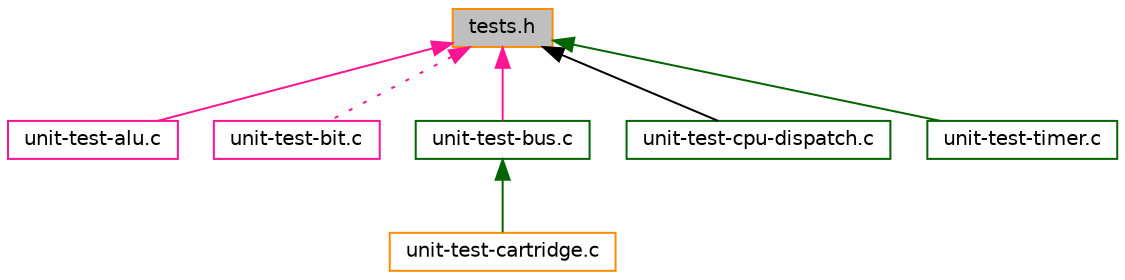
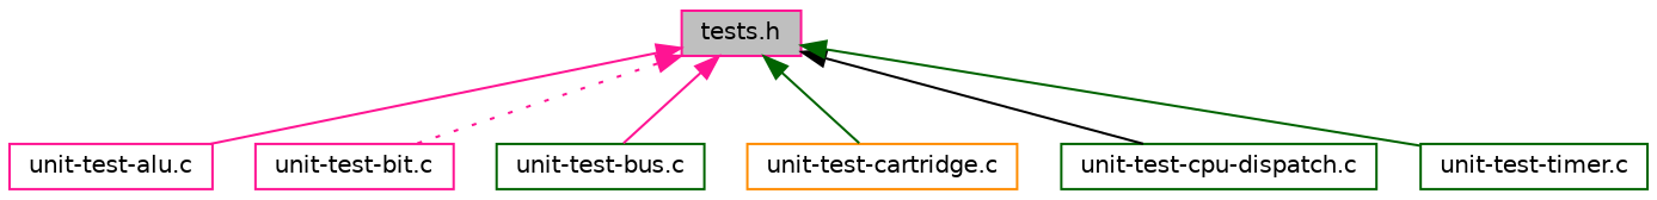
  digraph {
    node [color=darkgreen fillcolor=white fontname=Helvetica fontsize=10 shape=record style=filled]
    edge [color=deeppink dir=back fontname=Helvetica fontsize=10 labelfontname=Helvetica labelfontsize=10 style=solid]
-   n1 [color=darkorange fillcolor=grey75 fontcolor=black height=0.2 label="tests.h" width=0.4]
+   n1 [color=deeppink fillcolor=grey75 fontcolor=black height=0.2 label="tests.h" width=0.4]
    n2 [color=deeppink height=0.2 label="unit-test-alu.c" width=0.4]
    n3 [color=deeppink height=0.2 label="unit-test-bit.c" width=0.4]
    n4 [height=0.2 label="unit-test-bus.c" width=0.4]
    n5 [color=darkorange height=0.2 label="unit-test-cartridge.c" width=0.4]
    n6 [height=0.2 label="unit-test-cpu-dispatch.c" width=0.4]
    n7 [height=0.2 label="unit-test-timer.c" width=0.4]
    n1 -> n2
    n1 -> n3 [style=dotted]
    n1 -> n4
-   n4 -> n5 [color=darkgreen]
+   n1 -> n5 [color=darkgreen]
    n1 -> n6 [color=black]
    n1 -> n7 [color=darkgreen]
  }
